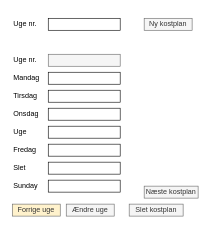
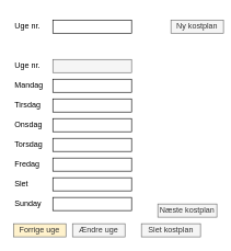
  <mxCell id="0" />
  <mxCell id="1" parent="0" />
  <mxCell id="2" value="Uge nr.&amp;nbsp;" style="text;html=1;align=left;verticalAlign=middle;whiteSpace=wrap;rounded=0;" vertex="1" parent="1"><mxGeometry x="20" y="20" width="60" height="40" as="geometry" /></mxCell>
  <mxCell id="3" value="" style="rounded=0;whiteSpace=wrap;html=1;" vertex="1" parent="1"><mxGeometry x="80" y="30" width="120" height="20" as="geometry" /></mxCell>
- <mxCell id="4" value="Ny kostplan" style="rounded=0;whiteSpace=wrap;html=1;fillColor=#f5f5f5;fontColor=#333333;strokeColor=#666666;" vertex="1" parent="1"><mxGeometry x="240" y="30" width="80" height="20" as="geometry" /></mxCell>
+ <mxCell id="4" value="Ny kostplan" style="rounded=0;whiteSpace=wrap;html=1;fillColor=#f5f5f5;fontColor=#333333;strokeColor=#666666;" vertex="1" parent="1"><mxGeometry x="260" y="30" width="80" height="20" as="geometry" /></mxCell>
  <mxCell id="5" value="Mandag" style="text;html=1;align=left;verticalAlign=middle;whiteSpace=wrap;rounded=0;" vertex="1" parent="1"><mxGeometry x="20" y="110" width="60" height="40" as="geometry" /></mxCell>
  <mxCell id="6" value="" style="rounded=0;whiteSpace=wrap;html=1;" vertex="1" parent="1"><mxGeometry x="80" y="120" width="120" height="20" as="geometry" /></mxCell>
  <mxCell id="7" value="Tirsdag" style="text;html=1;align=left;verticalAlign=middle;whiteSpace=wrap;rounded=0;" vertex="1" parent="1"><mxGeometry x="20" y="140" width="60" height="40" as="geometry" /></mxCell>
  <mxCell id="8" value="" style="rounded=0;whiteSpace=wrap;html=1;" vertex="1" parent="1"><mxGeometry x="80" y="150" width="120" height="20" as="geometry" /></mxCell>
  <mxCell id="9" value="Onsdag" style="text;html=1;align=left;verticalAlign=middle;whiteSpace=wrap;rounded=0;" vertex="1" parent="1"><mxGeometry x="20" y="170" width="60" height="40" as="geometry" /></mxCell>
  <mxCell id="10" value="" style="rounded=0;whiteSpace=wrap;html=1;" vertex="1" parent="1"><mxGeometry x="80" y="180" width="120" height="20" as="geometry" /></mxCell>
- <mxCell id="11" value="Uge" style="text;html=1;align=left;verticalAlign=middle;whiteSpace=wrap;rounded=0;" vertex="1" parent="1"><mxGeometry x="20" y="200" width="60" height="40" as="geometry" /></mxCell>
+ <mxCell id="11" value="Torsdag" style="text;html=1;align=left;verticalAlign=middle;whiteSpace=wrap;rounded=0;" vertex="1" parent="1"><mxGeometry x="20" y="200" width="60" height="40" as="geometry" /></mxCell>
  <mxCell id="12" value="" style="rounded=0;whiteSpace=wrap;html=1;" vertex="1" parent="1"><mxGeometry x="80" y="210" width="120" height="20" as="geometry" /></mxCell>
  <mxCell id="13" value="Fredag" style="text;html=1;align=left;verticalAlign=middle;whiteSpace=wrap;rounded=0;" vertex="1" parent="1"><mxGeometry x="20" y="230" width="60" height="40" as="geometry" /></mxCell>
  <mxCell id="14" value="" style="rounded=0;whiteSpace=wrap;html=1;" vertex="1" parent="1"><mxGeometry x="80" y="240" width="120" height="20" as="geometry" /></mxCell>
  <mxCell id="15" value="Forrige uge" style="rounded=0;whiteSpace=wrap;html=1;fillColor=#fff2cc;fontColor=#333333;strokeColor=#666666;" vertex="1" parent="1"><mxGeometry x="20" y="340" width="80" height="20" as="geometry" /></mxCell>
  <mxCell id="16" value="Ændre uge" style="rounded=0;whiteSpace=wrap;html=1;fillColor=#f5f5f5;fontColor=#333333;strokeColor=#666666;" vertex="1" parent="1"><mxGeometry x="110" y="340" width="80" height="20" as="geometry" /></mxCell>
  <mxCell id="17" value="Næste kostplan" style="rounded=0;whiteSpace=wrap;html=1;fillColor=#f5f5f5;fontColor=#333333;strokeColor=#666666;" vertex="1" parent="1"><mxGeometry x="240" y="310" width="90" height="20" as="geometry" /></mxCell>
  <mxCell id="18" value="Uge nr.&amp;nbsp;" style="text;html=1;align=left;verticalAlign=middle;whiteSpace=wrap;rounded=0;" vertex="1" parent="1"><mxGeometry x="20" y="80" width="60" height="40" as="geometry" /></mxCell>
  <mxCell id="19" value="" style="rounded=0;whiteSpace=wrap;html=1;fillColor=#f5f5f5;fontColor=#333333;strokeColor=#666666;" vertex="1" parent="1"><mxGeometry x="80" y="90" width="120" height="20" as="geometry" /></mxCell>
  <mxCell id="20" value="Slet kostplan" style="rounded=0;whiteSpace=wrap;html=1;fillColor=#f5f5f5;fontColor=#333333;strokeColor=#666666;" vertex="1" parent="1"><mxGeometry x="215" y="340" width="90" height="20" as="geometry" /></mxCell>
  <mxCell id="21" value="Slet" style="text;html=1;align=left;verticalAlign=middle;whiteSpace=wrap;rounded=0;" vertex="1" parent="1"><mxGeometry x="20" y="260" width="60" height="40" as="geometry" /></mxCell>
  <mxCell id="22" value="" style="rounded=0;whiteSpace=wrap;html=1;" vertex="1" parent="1"><mxGeometry x="80" y="270" width="120" height="20" as="geometry" /></mxCell>
  <mxCell id="23" value="Sunday" style="text;html=1;align=left;verticalAlign=middle;whiteSpace=wrap;rounded=0;" vertex="1" parent="1"><mxGeometry x="20" y="290" width="60" height="40" as="geometry" /></mxCell>
  <mxCell id="24" value="" style="rounded=0;whiteSpace=wrap;html=1;" vertex="1" parent="1"><mxGeometry x="80" y="300" width="120" height="20" as="geometry" /></mxCell>
